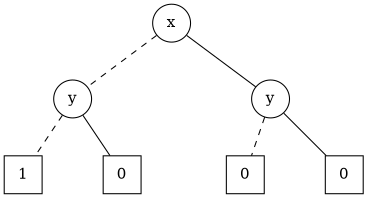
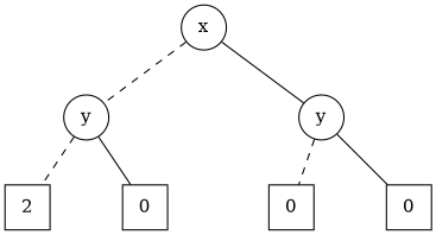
  graph {
    nodesep=0.8
    ranksep=0.5
    node [shape=square]
    edge [style=dashed]
    n1 [label=y shape=circle]
    n2 [label=y shape=circle]
    x1 [style=invis]
    n4 [label=x shape=circle]
-   n5 [label=1]
+   n5 [label=2]
    n6 [label=0]
    n7 [label=0]
    n8 [label=0]
    subgraph sub_1 {
      rank=same
      n1
      n2
      x1
    }
    n1 -- x1 [style=invis]
    n1 -- n5
    n1 -- n6 [style=solid]
    n2 -- n7
    n2 -- n8 [style=solid]
    x1 -- n2 [style=invis]
    n4 -- n1
    n4 -- n2 [style=solid]
  }
